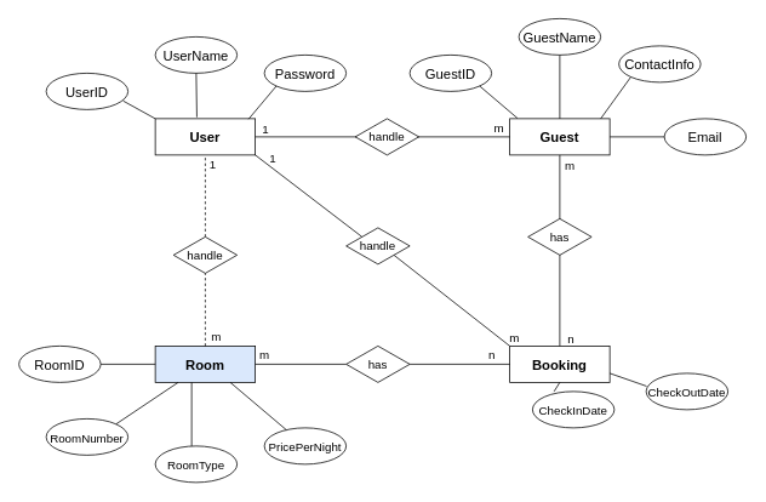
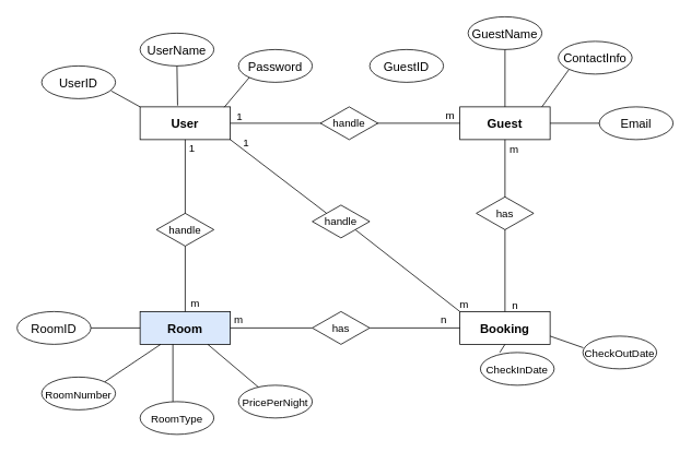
  <mxCell id="0" />
  <mxCell id="1" parent="0" />
  <mxCell id="2" value="&lt;font style=&quot;font-size: 15px;&quot;&gt;&lt;b&gt;User&lt;/b&gt;&lt;/font&gt;" style="rounded=0;whiteSpace=wrap;html=1;" vertex="1" parent="1"><mxGeometry x="170" y="130" width="110" height="40" as="geometry" /></mxCell>
  <mxCell id="3" value="&lt;font style=&quot;font-size: 15px;&quot;&gt;&lt;b&gt;Booking&lt;/b&gt;&lt;/font&gt;" style="rounded=0;whiteSpace=wrap;html=1;" vertex="1" parent="1"><mxGeometry x="560" y="380" width="110" height="40" as="geometry" /></mxCell>
  <mxCell id="4" value="&lt;font style=&quot;font-size: 15px;&quot;&gt;&lt;b&gt;Room&lt;/b&gt;&lt;/font&gt;" style="rounded=0;whiteSpace=wrap;html=1;fillColor=#dae8fc;" vertex="1" parent="1"><mxGeometry x="170" y="380" width="110" height="40" as="geometry" /></mxCell>
  <mxCell id="5" value="&lt;font style=&quot;font-size: 15px;&quot;&gt;&lt;b&gt;Guest&lt;/b&gt;&lt;/font&gt;" style="rounded=0;whiteSpace=wrap;html=1;" vertex="1" parent="1"><mxGeometry x="560" y="130" width="110" height="40" as="geometry" /></mxCell>
  <mxCell id="6" value="UserID" style="ellipse;whiteSpace=wrap;html=1;fontSize=15;" vertex="1" parent="1"><mxGeometry x="50" y="80" width="90" height="40" as="geometry" /></mxCell>
  <mxCell id="7" value="UserName" style="ellipse;whiteSpace=wrap;html=1;fontSize=15;" vertex="1" parent="1"><mxGeometry x="170" y="40" width="90" height="40" as="geometry" /></mxCell>
  <mxCell id="8" value="Password" style="ellipse;whiteSpace=wrap;html=1;fontSize=15;" vertex="1" parent="1"><mxGeometry x="290" y="60" width="90" height="40" as="geometry" /></mxCell>
  <mxCell id="9" value="" style="endArrow=none;html=1;rounded=0;fontSize=15;exitX=0.941;exitY=0.762;exitDx=0;exitDy=0;exitPerimeter=0;entryX=0;entryY=0;entryDx=0;entryDy=0;" edge="1" parent="1" source="6" target="2"><mxGeometry width="50" height="50" relative="1" as="geometry"><mxPoint x="400" y="250" as="sourcePoint" /><mxPoint x="450" y="200" as="targetPoint" /></mxGeometry></mxCell>
  <mxCell id="10" value="" style="endArrow=none;html=1;rounded=0;fontSize=15;entryX=0.5;entryY=1;entryDx=0;entryDy=0;exitX=0.416;exitY=-0.041;exitDx=0;exitDy=0;exitPerimeter=0;" edge="1" parent="1" source="2" target="7"><mxGeometry width="50" height="50" relative="1" as="geometry"><mxPoint x="400" y="250" as="sourcePoint" /><mxPoint x="450" y="200" as="targetPoint" /></mxGeometry></mxCell>
  <mxCell id="11" value="" style="endArrow=none;html=1;rounded=0;fontSize=15;entryX=0;entryY=1;entryDx=0;entryDy=0;exitX=0.933;exitY=0.012;exitDx=0;exitDy=0;exitPerimeter=0;" edge="1" parent="1" source="2" target="8"><mxGeometry width="50" height="50" relative="1" as="geometry"><mxPoint x="400" y="250" as="sourcePoint" /><mxPoint x="450" y="200" as="targetPoint" /></mxGeometry></mxCell>
  <mxCell id="12" value="GuestID" style="ellipse;whiteSpace=wrap;html=1;fontSize=15;" vertex="1" parent="1"><mxGeometry x="450" y="60" width="90" height="40" as="geometry" /></mxCell>
  <mxCell id="13" value="GuestName" style="ellipse;whiteSpace=wrap;html=1;fontSize=15;" vertex="1" parent="1"><mxGeometry x="570" y="20" width="90" height="40" as="geometry" /></mxCell>
  <mxCell id="14" value="ContactInfo" style="ellipse;whiteSpace=wrap;html=1;fontSize=15;" vertex="1" parent="1"><mxGeometry x="680" y="50" width="90" height="40" as="geometry" /></mxCell>
  <mxCell id="15" value="Email" style="ellipse;whiteSpace=wrap;html=1;fontSize=15;" vertex="1" parent="1"><mxGeometry x="730" y="130" width="90" height="40" as="geometry" /></mxCell>
- <mxCell id="16" value="" style="endArrow=none;html=1;rounded=0;fontSize=15;entryX=1;entryY=1;entryDx=0;entryDy=0;exitX=0.076;exitY=-0.014;exitDx=0;exitDy=0;exitPerimeter=0;" edge="1" parent="1" source="5" target="12"><mxGeometry width="50" height="50" relative="1" as="geometry"><mxPoint x="400" y="250" as="sourcePoint" /><mxPoint x="450" y="200" as="targetPoint" /></mxGeometry></mxCell>
  <mxCell id="17" value="" style="endArrow=none;html=1;rounded=0;fontSize=15;entryX=0.5;entryY=1;entryDx=0;entryDy=0;exitX=0.5;exitY=0;exitDx=0;exitDy=0;" edge="1" parent="1" source="5" target="13"><mxGeometry width="50" height="50" relative="1" as="geometry"><mxPoint x="400" y="250" as="sourcePoint" /><mxPoint x="450" y="200" as="targetPoint" /></mxGeometry></mxCell>
  <mxCell id="18" value="" style="endArrow=none;html=1;rounded=0;fontSize=15;entryX=0;entryY=1;entryDx=0;entryDy=0;" edge="1" parent="1" target="14"><mxGeometry width="50" height="50" relative="1" as="geometry"><mxPoint x="660" y="130" as="sourcePoint" /><mxPoint x="450" y="200" as="targetPoint" /></mxGeometry></mxCell>
  <mxCell id="19" value="" style="endArrow=none;html=1;rounded=0;fontSize=15;entryX=0;entryY=0.5;entryDx=0;entryDy=0;exitX=1;exitY=0.5;exitDx=0;exitDy=0;" edge="1" parent="1" source="5" target="15"><mxGeometry width="50" height="50" relative="1" as="geometry"><mxPoint x="400" y="250" as="sourcePoint" /><mxPoint x="450" y="200" as="targetPoint" /></mxGeometry></mxCell>
  <mxCell id="20" value="RoomID" style="ellipse;whiteSpace=wrap;html=1;fontSize=15;" vertex="1" parent="1"><mxGeometry x="20" y="380" width="90" height="40" as="geometry" /></mxCell>
  <mxCell id="21" value="&lt;font style=&quot;font-size: 13px;&quot;&gt;RoomNumber&lt;/font&gt;" style="ellipse;whiteSpace=wrap;html=1;fontSize=15;" vertex="1" parent="1"><mxGeometry x="50" y="460" width="90" height="40" as="geometry" /></mxCell>
  <mxCell id="22" value="&lt;font style=&quot;font-size: 13px;&quot;&gt;RoomType&lt;/font&gt;" style="ellipse;whiteSpace=wrap;html=1;fontSize=15;" vertex="1" parent="1"><mxGeometry x="170" y="490" width="90" height="40" as="geometry" /></mxCell>
  <mxCell id="23" value="&lt;font style=&quot;font-size: 13px;&quot;&gt;PricePerNight&lt;/font&gt;" style="ellipse;whiteSpace=wrap;html=1;fontSize=15;" vertex="1" parent="1"><mxGeometry x="290" y="470" width="90" height="40" as="geometry" /></mxCell>
  <mxCell id="24" value="" style="endArrow=none;html=1;rounded=0;fontSize=13;exitX=1;exitY=0.5;exitDx=0;exitDy=0;" edge="1" parent="1" source="20" target="4"><mxGeometry width="50" height="50" relative="1" as="geometry"><mxPoint x="400" y="370" as="sourcePoint" /><mxPoint x="450" y="320" as="targetPoint" /></mxGeometry></mxCell>
  <mxCell id="25" value="" style="endArrow=none;html=1;rounded=0;fontSize=13;exitX=1;exitY=0;exitDx=0;exitDy=0;" edge="1" parent="1" source="21" target="4"><mxGeometry width="50" height="50" relative="1" as="geometry"><mxPoint x="400" y="370" as="sourcePoint" /><mxPoint x="450" y="320" as="targetPoint" /></mxGeometry></mxCell>
  <mxCell id="26" value="" style="endArrow=none;html=1;rounded=0;fontSize=13;" edge="1" parent="1"><mxGeometry width="50" height="50" relative="1" as="geometry"><mxPoint x="210" y="490" as="sourcePoint" /><mxPoint x="210" y="420" as="targetPoint" /></mxGeometry></mxCell>
  <mxCell id="27" value="" style="endArrow=none;html=1;rounded=0;fontSize=13;exitX=0.75;exitY=1;exitDx=0;exitDy=0;" edge="1" parent="1" source="4" target="23"><mxGeometry width="50" height="50" relative="1" as="geometry"><mxPoint x="400" y="370" as="sourcePoint" /><mxPoint x="450" y="320" as="targetPoint" /></mxGeometry></mxCell>
  <mxCell id="28" value="&lt;font style=&quot;font-size: 13px;&quot;&gt;CheckInDate&lt;/font&gt;" style="ellipse;whiteSpace=wrap;html=1;fontSize=15;" vertex="1" parent="1"><mxGeometry x="585" y="430" width="90" height="40" as="geometry" /></mxCell>
  <mxCell id="29" value="&lt;font style=&quot;font-size: 13px;&quot;&gt;CheckOutDate&lt;/font&gt;" style="ellipse;whiteSpace=wrap;html=1;fontSize=15;" vertex="1" parent="1"><mxGeometry x="710" y="410" width="90" height="40" as="geometry" /></mxCell>
  <mxCell id="30" value="" style="endArrow=none;html=1;rounded=0;fontSize=13;entryX=0.5;entryY=1;entryDx=0;entryDy=0;exitX=0.263;exitY=-0.001;exitDx=0;exitDy=0;exitPerimeter=0;" edge="1" parent="1" source="28" target="3"><mxGeometry width="50" height="50" relative="1" as="geometry"><mxPoint x="400" y="370" as="sourcePoint" /><mxPoint x="450" y="320" as="targetPoint" /></mxGeometry></mxCell>
  <mxCell id="31" value="" style="endArrow=none;html=1;rounded=0;fontSize=13;entryX=1;entryY=0.75;entryDx=0;entryDy=0;exitX=0.005;exitY=0.354;exitDx=0;exitDy=0;exitPerimeter=0;" edge="1" parent="1" source="29" target="3"><mxGeometry width="50" height="50" relative="1" as="geometry"><mxPoint x="400" y="370" as="sourcePoint" /><mxPoint x="450" y="320" as="targetPoint" /></mxGeometry></mxCell>
  <mxCell id="32" value="" style="endArrow=none;html=1;rounded=0;fontSize=13;exitX=1;exitY=0.5;exitDx=0;exitDy=0;" edge="1" parent="1" source="2"><mxGeometry width="50" height="50" relative="1" as="geometry"><mxPoint x="400" y="370" as="sourcePoint" /><mxPoint x="560" y="150" as="targetPoint" /></mxGeometry></mxCell>
- <mxCell id="33" value="" style="endArrow=none;html=1;rounded=0;fontSize=13;entryX=0.5;entryY=1;entryDx=0;entryDy=0;exitX=0.5;exitY=0;exitDx=0;exitDy=0;dashed=1;" edge="1" parent="1" source="4" target="2"><mxGeometry width="50" height="50" relative="1" as="geometry"><mxPoint x="390" y="320" as="sourcePoint" /><mxPoint x="440" y="270" as="targetPoint" /></mxGeometry></mxCell>
+ <mxCell id="33" value="" style="endArrow=none;html=1;rounded=0;fontSize=13;entryX=0.5;entryY=1;entryDx=0;entryDy=0;exitX=0.5;exitY=0;exitDx=0;exitDy=0;" edge="1" parent="1" source="4" target="2"><mxGeometry width="50" height="50" relative="1" as="geometry"><mxPoint x="390" y="320" as="sourcePoint" /><mxPoint x="440" y="270" as="targetPoint" /></mxGeometry></mxCell>
  <mxCell id="34" value="" style="endArrow=none;html=1;rounded=0;fontSize=13;exitX=1;exitY=0.5;exitDx=0;exitDy=0;entryX=0;entryY=0.5;entryDx=0;entryDy=0;startArrow=none;" edge="1" parent="1" source="51" target="3"><mxGeometry width="50" height="50" relative="1" as="geometry"><mxPoint x="390" y="320" as="sourcePoint" /><mxPoint x="440" y="270" as="targetPoint" /></mxGeometry></mxCell>
  <mxCell id="35" value="" style="endArrow=none;html=1;rounded=0;fontSize=13;entryX=0.5;entryY=1;entryDx=0;entryDy=0;exitX=0.5;exitY=0;exitDx=0;exitDy=0;" edge="1" parent="1" source="3" target="5"><mxGeometry width="50" height="50" relative="1" as="geometry"><mxPoint x="390" y="320" as="sourcePoint" /><mxPoint x="440" y="270" as="targetPoint" /></mxGeometry></mxCell>
  <mxCell id="36" value="handle" style="rhombus;whiteSpace=wrap;html=1;fontSize=13;" vertex="1" parent="1"><mxGeometry x="390" y="130" width="70" height="40" as="geometry" /></mxCell>
  <mxCell id="37" value="1" style="text;html=1;align=center;verticalAlign=middle;resizable=0;points=[];autosize=1;strokeColor=none;fillColor=none;fontSize=13;" vertex="1" parent="1"><mxGeometry x="276" y="127" width="30" height="30" as="geometry" /></mxCell>
  <mxCell id="38" value="m" style="text;html=1;align=center;verticalAlign=middle;resizable=0;points=[];autosize=1;strokeColor=none;fillColor=none;fontSize=13;" vertex="1" parent="1"><mxGeometry x="533" y="125" width="30" height="30" as="geometry" /></mxCell>
  <mxCell id="39" value="handle" style="rhombus;whiteSpace=wrap;html=1;fontSize=13;" vertex="1" parent="1"><mxGeometry x="190" y="260" width="70" height="40" as="geometry" /></mxCell>
  <mxCell id="40" value="1" style="text;html=1;align=center;verticalAlign=middle;resizable=0;points=[];autosize=1;strokeColor=none;fillColor=none;fontSize=13;" vertex="1" parent="1"><mxGeometry x="218" y="165" width="30" height="30" as="geometry" /></mxCell>
  <mxCell id="41" value="m" style="text;html=1;align=center;verticalAlign=middle;resizable=0;points=[];autosize=1;strokeColor=none;fillColor=none;fontSize=13;" vertex="1" parent="1"><mxGeometry x="222" y="355" width="30" height="30" as="geometry" /></mxCell>
  <mxCell id="42" value="" style="endArrow=none;html=1;rounded=0;fontSize=13;exitX=1;exitY=1;exitDx=0;exitDy=0;entryX=0;entryY=0;entryDx=0;entryDy=0;startArrow=none;" edge="1" parent="1" source="44" target="3"><mxGeometry width="50" height="50" relative="1" as="geometry"><mxPoint x="390" y="320" as="sourcePoint" /><mxPoint x="440" y="270" as="targetPoint" /></mxGeometry></mxCell>
  <mxCell id="43" value="" style="endArrow=none;html=1;rounded=0;fontSize=13;exitX=1;exitY=1;exitDx=0;exitDy=0;entryX=0;entryY=0;entryDx=0;entryDy=0;" edge="1" parent="1" source="2" target="44"><mxGeometry width="50" height="50" relative="1" as="geometry"><mxPoint x="280" y="170" as="sourcePoint" /><mxPoint x="560" y="380" as="targetPoint" /></mxGeometry></mxCell>
  <mxCell id="44" value="handle" style="rhombus;whiteSpace=wrap;html=1;fontSize=13;" vertex="1" parent="1"><mxGeometry x="380" y="250" width="70" height="40" as="geometry" /></mxCell>
  <mxCell id="45" value="1" style="text;html=1;align=center;verticalAlign=middle;resizable=0;points=[];autosize=1;strokeColor=none;fillColor=none;fontSize=13;" vertex="1" parent="1"><mxGeometry x="284" y="158" width="30" height="30" as="geometry" /></mxCell>
  <mxCell id="46" value="m" style="text;html=1;align=center;verticalAlign=middle;resizable=0;points=[];autosize=1;strokeColor=none;fillColor=none;fontSize=13;" vertex="1" parent="1"><mxGeometry x="550" y="356" width="30" height="30" as="geometry" /></mxCell>
  <mxCell id="47" value="has" style="rhombus;whiteSpace=wrap;html=1;fontSize=13;" vertex="1" parent="1"><mxGeometry x="580" y="240" width="70" height="40" as="geometry" /></mxCell>
  <mxCell id="48" value="m" style="text;html=1;align=center;verticalAlign=middle;resizable=0;points=[];autosize=1;strokeColor=none;fillColor=none;fontSize=13;" vertex="1" parent="1"><mxGeometry x="611" y="167" width="30" height="30" as="geometry" /></mxCell>
  <mxCell id="49" value="n" style="text;html=1;align=center;verticalAlign=middle;resizable=0;points=[];autosize=1;strokeColor=none;fillColor=none;fontSize=13;" vertex="1" parent="1"><mxGeometry x="612" y="357" width="30" height="30" as="geometry" /></mxCell>
  <mxCell id="50" value="" style="endArrow=none;html=1;rounded=0;fontSize=13;exitX=1;exitY=0.5;exitDx=0;exitDy=0;entryX=0;entryY=0.5;entryDx=0;entryDy=0;" edge="1" parent="1" source="4" target="51"><mxGeometry width="50" height="50" relative="1" as="geometry"><mxPoint x="280" y="400" as="sourcePoint" /><mxPoint x="560" y="400" as="targetPoint" /></mxGeometry></mxCell>
  <mxCell id="51" value="has" style="rhombus;whiteSpace=wrap;html=1;fontSize=13;" vertex="1" parent="1"><mxGeometry x="380" y="380" width="70" height="40" as="geometry" /></mxCell>
  <mxCell id="52" value="m" style="text;html=1;align=center;verticalAlign=middle;resizable=0;points=[];autosize=1;strokeColor=none;fillColor=none;fontSize=13;" vertex="1" parent="1"><mxGeometry x="275" y="375" width="30" height="30" as="geometry" /></mxCell>
  <mxCell id="53" value="n" style="text;html=1;align=center;verticalAlign=middle;resizable=0;points=[];autosize=1;strokeColor=none;fillColor=none;fontSize=13;" vertex="1" parent="1"><mxGeometry x="525" y="375" width="30" height="30" as="geometry" /></mxCell>
